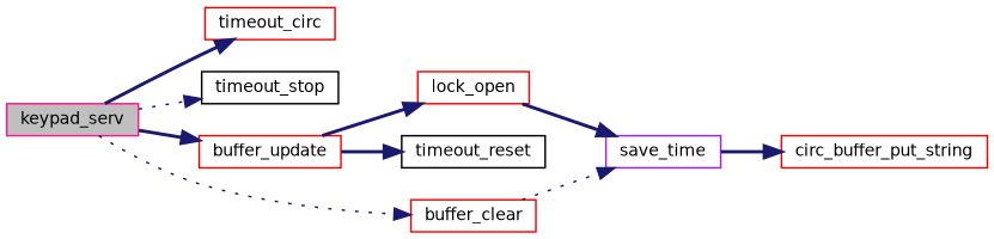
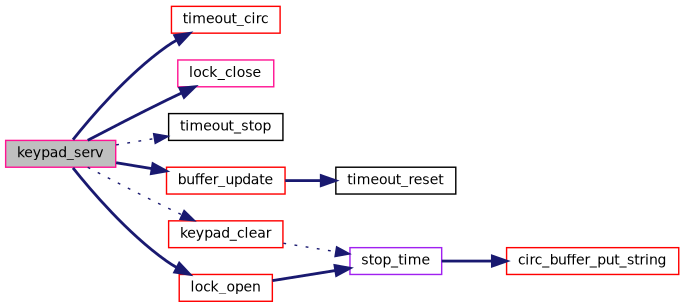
  digraph {
    rankdir=LR
    node [color=red fillcolor=white fontname=Helvetica fontsize=10 shape=record style=filled]
    edge [color=midnightblue fontname=Helvetica fontsize=10 labelfontname=Helvetica labelfontsize=10 style=bold]
    n1 [color=deeppink fillcolor=grey75 fontcolor=black height=0.2 label=keypad_serv width=0.4]
    n2 [height=0.2 label=timeout_circ width=0.4]
+   n3 [color=deeppink height=0.2 label=lock_close width=0.4]
    n4 [color=black height=0.2 label=timeout_stop width=0.4]
    n5 [height=0.2 label=buffer_update width=0.4]
-   n6 [height=0.2 label=buffer_clear width=0.4]
+   n6 [height=0.2 label=keypad_clear width=0.4]
    n7 [height=0.2 label=lock_open width=0.4]
    n8 [color=black height=0.2 label=timeout_reset width=0.4]
-   n9 [color=purple height=0.2 label=save_time width=0.4]
+   n9 [color=purple height=0.2 label=stop_time width=0.4]
    n10 [height=0.2 label=circ_buffer_put_string width=0.4]
    n1 -> n2
+   n1 -> n3
    n1 -> n4 [style=dotted]
    n1 -> n5
    n1 -> n6 [style=dotted]
-   n5 -> n7
+   n1 -> n7
    n5 -> n8
    n6 -> n9 [style=dotted]
    n7 -> n9
    n9 -> n10
  }
